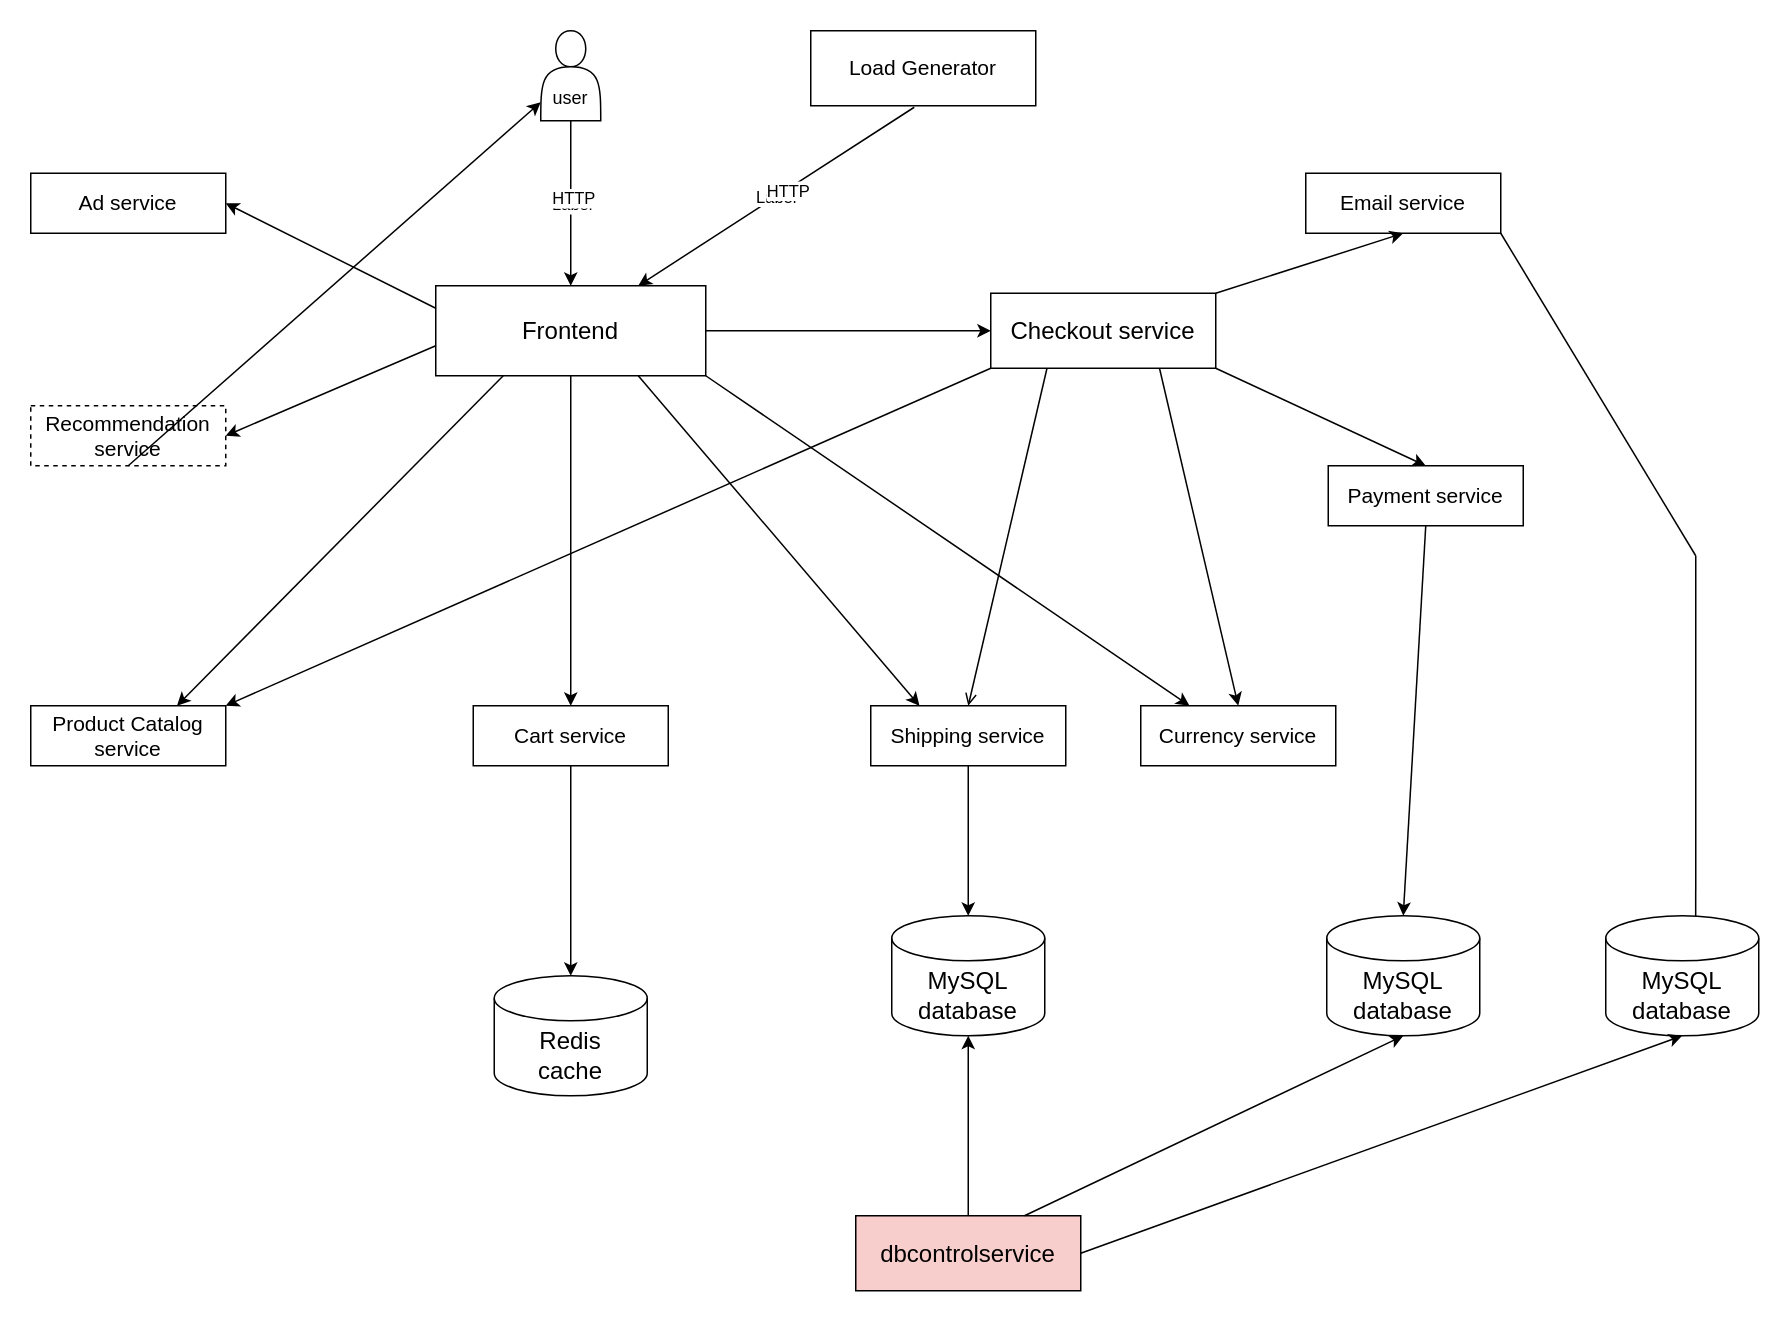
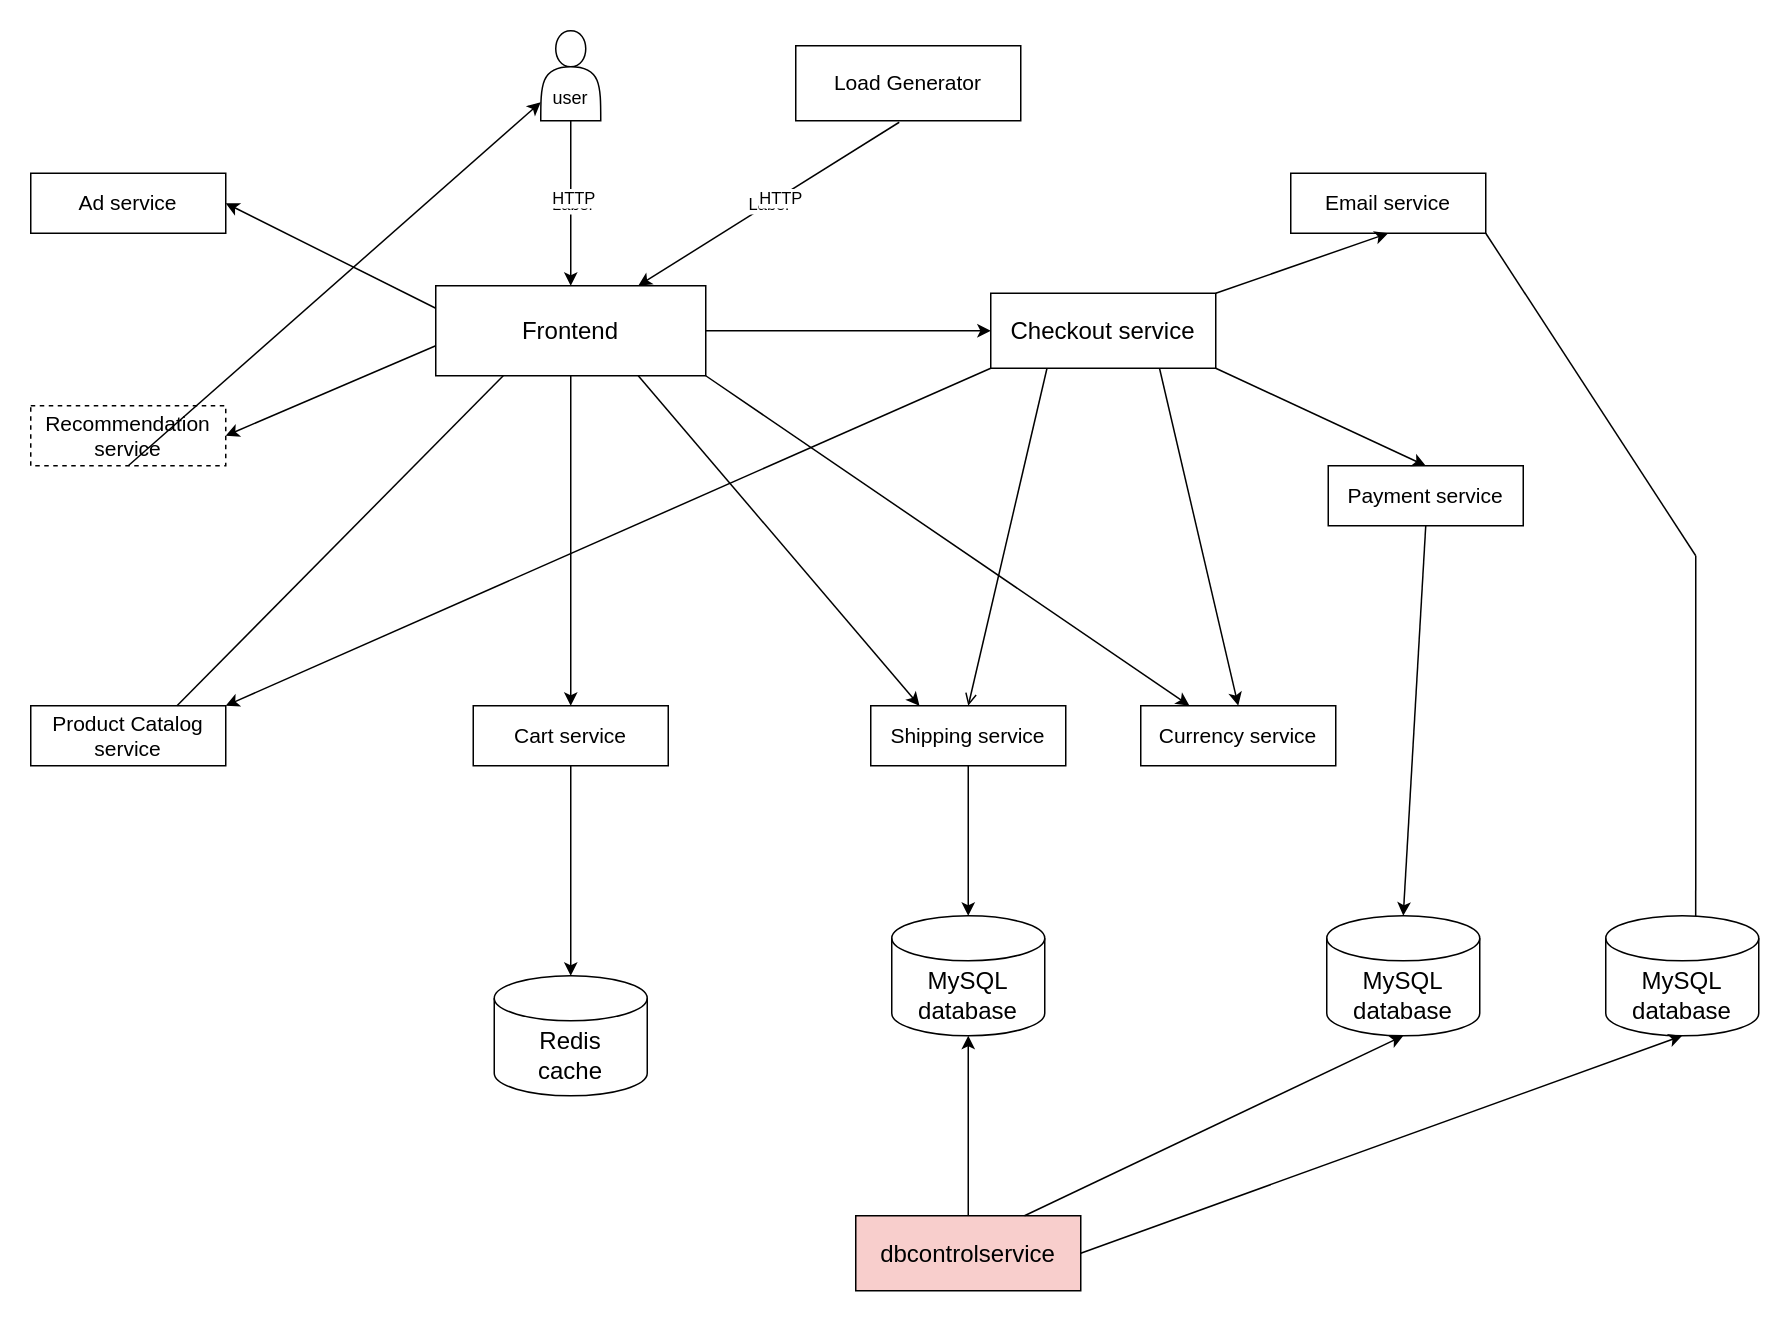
  <mxCell id="0" />
  <mxCell id="1" parent="0" />
  <mxCell id="2" value="&lt;div&gt;&lt;br&gt;&lt;/div&gt;&lt;div&gt;&lt;br&gt;&lt;/div&gt;&lt;div&gt;user&lt;/div&gt;" style="shape=actor;whiteSpace=wrap;html=1;" parent="1" vertex="1"><mxGeometry x="360" y="20" width="40" height="60" as="geometry" /></mxCell>
  <mxCell id="3" value="&lt;font size=&quot;3&quot;&gt;Frontend&lt;/font&gt;" style="rounded=0;whiteSpace=wrap;html=1;" parent="1" vertex="1"><mxGeometry x="290" y="190" width="180" height="60" as="geometry" /></mxCell>
  <mxCell id="4" value="&lt;font style=&quot;font-size: 14px;&quot;&gt;Ad service&lt;/font&gt;" style="rounded=0;whiteSpace=wrap;html=1;" parent="1" vertex="1"><mxGeometry x="20" y="115" width="130" height="40" as="geometry" /></mxCell>
- <mxCell id="5" value="&lt;font style=&quot;font-size: 14px;&quot;&gt;Load Generator&lt;/font&gt;" style="rounded=0;whiteSpace=wrap;html=1;" parent="1" vertex="1"><mxGeometry x="540" y="20" width="150" height="50" as="geometry" /></mxCell>
+ <mxCell id="5" value="&lt;font style=&quot;font-size: 14px;&quot;&gt;Load Generator&lt;/font&gt;" style="rounded=0;whiteSpace=wrap;html=1;" parent="1" vertex="1"><mxGeometry x="530" y="30" width="150" height="50" as="geometry" /></mxCell>
  <mxCell id="6" value="" style="endArrow=classic;html=1;rounded=0;entryX=1;entryY=0.5;entryDx=0;entryDy=0;exitX=0;exitY=0.25;exitDx=0;exitDy=0;" parent="1" source="3" target="4" edge="1"><mxGeometry width="50" height="50" relative="1" as="geometry"><mxPoint x="220" y="250" as="sourcePoint" /><mxPoint x="440" y="260" as="targetPoint" /></mxGeometry></mxCell>
  <mxCell id="7" value="" style="endArrow=classic;html=1;rounded=0;exitX=1;exitY=0.5;exitDx=0;exitDy=0;entryX=0;entryY=0.5;entryDx=0;entryDy=0;" parent="1" source="3" target="8" edge="1"><mxGeometry width="50" height="50" relative="1" as="geometry"><mxPoint x="500" y="200" as="sourcePoint" /><mxPoint x="500" y="310" as="targetPoint" /></mxGeometry></mxCell>
  <mxCell id="8" value="&lt;font size=&quot;3&quot;&gt;Checkout service&lt;/font&gt;" style="rounded=0;whiteSpace=wrap;html=1;" parent="1" vertex="1"><mxGeometry x="660" y="195" width="150" height="50" as="geometry" /></mxCell>
  <mxCell id="9" value="&lt;font style=&quot;font-size: 14px;&quot;&gt;Recommendation service&lt;/font&gt;" style="rounded=0;whiteSpace=wrap;html=1;dashed=1;" parent="1" vertex="1"><mxGeometry x="20" y="270" width="130" height="40" as="geometry" /></mxCell>
  <mxCell id="10" value="&lt;font style=&quot;font-size: 14px;&quot;&gt;Shipping service&lt;/font&gt;" style="rounded=0;whiteSpace=wrap;html=1;" parent="1" vertex="1"><mxGeometry x="580" y="470" width="130" height="40" as="geometry" /></mxCell>
  <mxCell id="11" value="&lt;span style=&quot;font-size: 14px;&quot;&gt;Payment service&lt;/span&gt;" style="rounded=0;whiteSpace=wrap;html=1;" parent="1" vertex="1"><mxGeometry x="885" y="310" width="130" height="40" as="geometry" /></mxCell>
  <mxCell id="12" value="&lt;span style=&quot;font-size: 14px; background-color: initial;&quot;&gt;Currency service&lt;/span&gt;" style="rounded=0;whiteSpace=wrap;html=1;" parent="1" vertex="1"><mxGeometry x="760" y="470" width="130" height="40" as="geometry" /></mxCell>
- <mxCell id="13" value="&lt;font style=&quot;font-size: 14px;&quot;&gt;Email&lt;/font&gt;&lt;span style=&quot;background-color: initial; font-size: 14px;&quot;&gt;&amp;nbsp;service&lt;/span&gt;" style="rounded=0;whiteSpace=wrap;html=1;" parent="1" vertex="1"><mxGeometry x="870" y="115" width="130" height="40" as="geometry" /></mxCell>
+ <mxCell id="13" value="&lt;font style=&quot;font-size: 14px;&quot;&gt;Email&lt;/font&gt;&lt;span style=&quot;background-color: initial; font-size: 14px;&quot;&gt;&amp;nbsp;service&lt;/span&gt;" style="rounded=0;whiteSpace=wrap;html=1;" parent="1" vertex="1"><mxGeometry x="860" y="115" width="130" height="40" as="geometry" /></mxCell>
  <mxCell id="14" value="" style="endArrow=classic;html=1;rounded=0;entryX=1;entryY=0.5;entryDx=0;entryDy=0;" parent="1" target="9" edge="1"><mxGeometry width="50" height="50" relative="1" as="geometry"><mxPoint x="290" y="230" as="sourcePoint" /><mxPoint x="150" y="185" as="targetPoint" /></mxGeometry></mxCell>
  <mxCell id="15" value="" style="endArrow=classic;html=1;rounded=0;exitX=0.5;exitY=1;exitDx=0;exitDy=0;entryX=0.5;entryY=0;entryDx=0;entryDy=0;" parent="1" source="2" target="3" edge="1"><mxGeometry relative="1" as="geometry"><mxPoint x="360" y="300" as="sourcePoint" /><mxPoint x="460" y="300" as="targetPoint" /></mxGeometry></mxCell>
  <mxCell id="16" value="Label" style="edgeLabel;resizable=0;html=1;;align=center;verticalAlign=middle;" parent="15" connectable="0" vertex="1"><mxGeometry relative="1" as="geometry" /></mxCell>
  <mxCell id="17" value="HTTP" style="edgeLabel;html=1;align=center;verticalAlign=middle;resizable=0;points=[];" parent="15" vertex="1" connectable="0"><mxGeometry x="-0.08" y="1" relative="1" as="geometry"><mxPoint as="offset" /></mxGeometry></mxCell>
  <mxCell id="18" value="" style="endArrow=classic;html=1;rounded=0;exitX=0.46;exitY=1.02;exitDx=0;exitDy=0;exitPerimeter=0;entryX=0.75;entryY=0;entryDx=0;entryDy=0;" parent="1" source="5" target="3" edge="1"><mxGeometry relative="1" as="geometry"><mxPoint x="370" y="310" as="sourcePoint" /><mxPoint x="470" y="310" as="targetPoint" /></mxGeometry></mxCell>
  <mxCell id="19" value="Label" style="edgeLabel;resizable=0;html=1;;align=center;verticalAlign=middle;" parent="18" connectable="0" vertex="1"><mxGeometry relative="1" as="geometry" /></mxCell>
  <mxCell id="20" value="HTTP" style="edgeLabel;html=1;align=center;verticalAlign=middle;resizable=0;points=[];" parent="18" vertex="1" connectable="0"><mxGeometry x="-0.08" y="1" relative="1" as="geometry"><mxPoint as="offset" /></mxGeometry></mxCell>
  <mxCell id="21" value="" style="endArrow=classic;html=1;rounded=0;exitX=1;exitY=0;exitDx=0;exitDy=0;entryX=0.5;entryY=1;entryDx=0;entryDy=0;" parent="1" source="8" target="13" edge="1"><mxGeometry width="50" height="50" relative="1" as="geometry"><mxPoint x="480" y="230" as="sourcePoint" /><mxPoint x="670" y="230" as="targetPoint" /></mxGeometry></mxCell>
  <mxCell id="22" value="" style="endArrow=classic;html=1;rounded=0;exitX=1;exitY=1;exitDx=0;exitDy=0;entryX=0.5;entryY=0;entryDx=0;entryDy=0;" parent="1" source="8" target="11" edge="1"><mxGeometry width="50" height="50" relative="1" as="geometry"><mxPoint x="761" y="254" as="sourcePoint" /><mxPoint x="795" y="330" as="targetPoint" /></mxGeometry></mxCell>
  <mxCell id="23" value="" style="endArrow=classic;html=1;rounded=0;entryX=0.5;entryY=0;entryDx=0;entryDy=0;exitX=0.75;exitY=1;exitDx=0;exitDy=0;" parent="1" source="8" target="12" edge="1"><mxGeometry width="50" height="50" relative="1" as="geometry"><mxPoint x="760" y="240" as="sourcePoint" /><mxPoint x="765" y="380" as="targetPoint" /></mxGeometry></mxCell>
  <mxCell id="24" value="" style="endArrow=open;html=1;rounded=0;exitX=0.25;exitY=1;exitDx=0;exitDy=0;entryX=0.5;entryY=0;entryDx=0;entryDy=0;" parent="1" source="8" target="10" edge="1"><mxGeometry width="50" height="50" relative="1" as="geometry"><mxPoint x="708" y="255" as="sourcePoint" /><mxPoint x="585" y="380" as="targetPoint" /></mxGeometry></mxCell>
  <mxCell id="25" value="&lt;font style=&quot;font-size: 14px;&quot;&gt;Product Catalog service&lt;/font&gt;" style="rounded=0;whiteSpace=wrap;html=1;" parent="1" vertex="1"><mxGeometry x="20" y="470" width="130" height="40" as="geometry" /></mxCell>
- <mxCell id="26" value="" style="endArrow=classic;html=1;rounded=0;entryX=0.75;entryY=0;entryDx=0;entryDy=0;exitX=0.25;exitY=1;exitDx=0;exitDy=0;" parent="1" source="3" target="25" edge="1"><mxGeometry width="50" height="50" relative="1" as="geometry"><mxPoint x="300" y="240" as="sourcePoint" /><mxPoint x="150" y="300" as="targetPoint" /></mxGeometry></mxCell>
+ <mxCell id="26" value="" style="endArrow=none;html=1;rounded=0;entryX=0.75;entryY=0;entryDx=0;entryDy=0;exitX=0.25;exitY=1;exitDx=0;exitDy=0;" parent="1" source="3" target="25" edge="1"><mxGeometry width="50" height="50" relative="1" as="geometry"><mxPoint x="300" y="240" as="sourcePoint" /><mxPoint x="150" y="300" as="targetPoint" /></mxGeometry></mxCell>
  <mxCell id="27" value="&lt;font style=&quot;font-size: 14px;&quot;&gt;Cart service&lt;/font&gt;" style="rounded=0;whiteSpace=wrap;html=1;" parent="1" vertex="1"><mxGeometry x="315" y="470" width="130" height="40" as="geometry" /></mxCell>
  <mxCell id="28" value="" style="endArrow=classic;html=1;rounded=0;entryX=0.5;entryY=0;entryDx=0;entryDy=0;exitX=0.5;exitY=1;exitDx=0;exitDy=0;" parent="1" source="3" target="27" edge="1"><mxGeometry width="50" height="50" relative="1" as="geometry"><mxPoint x="300" y="240" as="sourcePoint" /><mxPoint x="150" y="300" as="targetPoint" /></mxGeometry></mxCell>
  <mxCell id="29" value="&lt;font size=&quot;3&quot;&gt;&amp;nbsp; &amp;nbsp;Redis&amp;nbsp; &amp;nbsp; cache&lt;/font&gt;" style="shape=cylinder3;whiteSpace=wrap;html=1;boundedLbl=1;backgroundOutline=1;size=15;" parent="1" vertex="1"><mxGeometry x="329" y="650" width="102" height="80" as="geometry" /></mxCell>
  <mxCell id="30" value="" style="endArrow=classic;html=1;rounded=0;entryX=0.5;entryY=0;entryDx=0;entryDy=0;exitX=0.5;exitY=1;exitDx=0;exitDy=0;entryPerimeter=0;" parent="1" source="27" target="29" edge="1"><mxGeometry width="50" height="50" relative="1" as="geometry"><mxPoint x="300" y="240" as="sourcePoint" /><mxPoint x="150" y="300" as="targetPoint" /></mxGeometry></mxCell>
  <mxCell id="31" value="" style="endArrow=classic;html=1;rounded=0;exitX=0.5;exitY=1;exitDx=0;exitDy=0;" parent="1" source="9" target="2" edge="1"><mxGeometry width="50" height="50" relative="1" as="geometry"><mxPoint x="300" y="240" as="sourcePoint" /><mxPoint x="150" y="300" as="targetPoint" /></mxGeometry></mxCell>
  <mxCell id="32" value="" style="endArrow=classic;html=1;rounded=0;exitX=0;exitY=1;exitDx=0;exitDy=0;entryX=1;entryY=0;entryDx=0;entryDy=0;" parent="1" source="8" target="25" edge="1"><mxGeometry width="50" height="50" relative="1" as="geometry"><mxPoint x="708" y="255" as="sourcePoint" /><mxPoint x="625" y="420" as="targetPoint" /></mxGeometry></mxCell>
  <mxCell id="33" value="" style="endArrow=classic;html=1;rounded=0;exitX=1;exitY=1;exitDx=0;exitDy=0;entryX=0.25;entryY=0;entryDx=0;entryDy=0;" parent="1" source="3" target="12" edge="1"><mxGeometry width="50" height="50" relative="1" as="geometry"><mxPoint x="708" y="255" as="sourcePoint" /><mxPoint x="655" y="450" as="targetPoint" /></mxGeometry></mxCell>
  <mxCell id="34" value="" style="endArrow=classic;html=1;rounded=0;exitX=0.75;exitY=1;exitDx=0;exitDy=0;entryX=0.25;entryY=0;entryDx=0;entryDy=0;" parent="1" source="3" target="10" edge="1"><mxGeometry width="50" height="50" relative="1" as="geometry"><mxPoint x="480" y="260" as="sourcePoint" /><mxPoint x="793" y="450" as="targetPoint" /></mxGeometry></mxCell>
  <mxCell id="35" value="&lt;font size=&quot;3&quot;&gt;MySQL database&lt;/font&gt;" style="shape=cylinder3;whiteSpace=wrap;html=1;boundedLbl=1;backgroundOutline=1;size=15;" parent="1" vertex="1"><mxGeometry x="594" y="610" width="102" height="80" as="geometry" /></mxCell>
  <mxCell id="36" value="&lt;font size=&quot;3&quot;&gt;MySQL database&lt;/font&gt;" style="shape=cylinder3;whiteSpace=wrap;html=1;boundedLbl=1;backgroundOutline=1;size=15;" parent="1" vertex="1"><mxGeometry x="884" y="610" width="102" height="80" as="geometry" /></mxCell>
  <mxCell id="37" value="" style="endArrow=classic;html=1;rounded=0;entryX=0.5;entryY=0;entryDx=0;entryDy=0;exitX=0.5;exitY=1;exitDx=0;exitDy=0;entryPerimeter=0;" parent="1" source="11" target="36" edge="1"><mxGeometry width="50" height="50" relative="1" as="geometry"><mxPoint x="783" y="255" as="sourcePoint" /><mxPoint x="845" y="480" as="targetPoint" /></mxGeometry></mxCell>
  <mxCell id="38" value="" style="endArrow=none;html=1;rounded=0;entryX=1;entryY=1;entryDx=0;entryDy=0;" parent="1" target="13" edge="1"><mxGeometry width="50" height="50" relative="1" as="geometry"><mxPoint x="1130" y="370" as="sourcePoint" /><mxPoint x="890" y="210" as="targetPoint" /></mxGeometry></mxCell>
  <mxCell id="39" value="" style="endArrow=classic;html=1;rounded=0;entryX=0.588;entryY=0.125;entryDx=0;entryDy=0;entryPerimeter=0;" parent="1" target="40" edge="1"><mxGeometry width="50" height="50" relative="1" as="geometry"><mxPoint x="1130" y="370" as="sourcePoint" /><mxPoint x="890" y="510" as="targetPoint" /></mxGeometry></mxCell>
  <mxCell id="40" value="&lt;font size=&quot;3&quot;&gt;MySQL database&lt;/font&gt;" style="shape=cylinder3;whiteSpace=wrap;html=1;boundedLbl=1;backgroundOutline=1;size=15;" parent="1" vertex="1"><mxGeometry x="1070" y="610" width="102" height="80" as="geometry" /></mxCell>
  <mxCell id="41" value="" style="endArrow=classic;html=1;rounded=0;exitX=0.5;exitY=1;exitDx=0;exitDy=0;" parent="1" source="10" target="35" edge="1"><mxGeometry width="50" height="50" relative="1" as="geometry"><mxPoint x="390" y="520" as="sourcePoint" /><mxPoint x="390" y="620" as="targetPoint" /></mxGeometry></mxCell>
  <mxCell id="42" value="&lt;font size=&quot;3&quot;&gt;dbcontrolservice&lt;/font&gt;" style="rounded=0;whiteSpace=wrap;html=1;fillColor=#f8cecc;" parent="1" vertex="1"><mxGeometry x="570" y="810" width="150" height="50" as="geometry" /></mxCell>
  <mxCell id="43" value="" style="endArrow=classic;html=1;rounded=0;exitX=0.75;exitY=0;exitDx=0;exitDy=0;entryX=0.5;entryY=1;entryDx=0;entryDy=0;entryPerimeter=0;" parent="1" source="42" target="36" edge="1"><mxGeometry width="50" height="50" relative="1" as="geometry"><mxPoint x="655" y="520" as="sourcePoint" /><mxPoint x="655" y="620" as="targetPoint" /></mxGeometry></mxCell>
  <mxCell id="44" value="" style="endArrow=classic;html=1;rounded=0;entryX=0.5;entryY=1;entryDx=0;entryDy=0;entryPerimeter=0;exitX=0.5;exitY=0;exitDx=0;exitDy=0;" parent="1" source="42" target="35" edge="1"><mxGeometry width="50" height="50" relative="1" as="geometry"><mxPoint x="790" y="740" as="sourcePoint" /><mxPoint x="665" y="630" as="targetPoint" /></mxGeometry></mxCell>
  <mxCell id="45" value="" style="endArrow=classic;html=1;rounded=0;entryX=0.5;entryY=1;entryDx=0;entryDy=0;entryPerimeter=0;exitX=1;exitY=0.5;exitDx=0;exitDy=0;" parent="1" source="42" target="40" edge="1"><mxGeometry width="50" height="50" relative="1" as="geometry"><mxPoint x="980" y="940" as="sourcePoint" /><mxPoint x="675" y="640" as="targetPoint" /></mxGeometry></mxCell>
